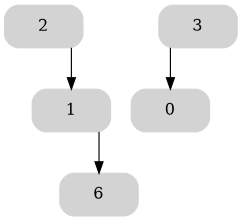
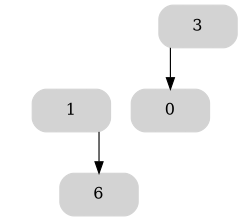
  digraph {
    node [color=lightgray fillcolor=lightgray fontcolor=black shape=record style="filled, rounded"]
    edge [headport=v tailport=r]
-   n1 [label="<l>|<v> 2|<r>"]
    n2 [label="<l>|<v> 1|<r>"]
    n3 [label="<l>|<v> 3|<r>"]
    n4 [label="<l>|<v> 0|<r>"]
    n5 [label="<l>|<v> 6|<r>"]
-   n1 -> n2
    n2 -> n5
    n3 -> n4 [tailport=l]
  }
